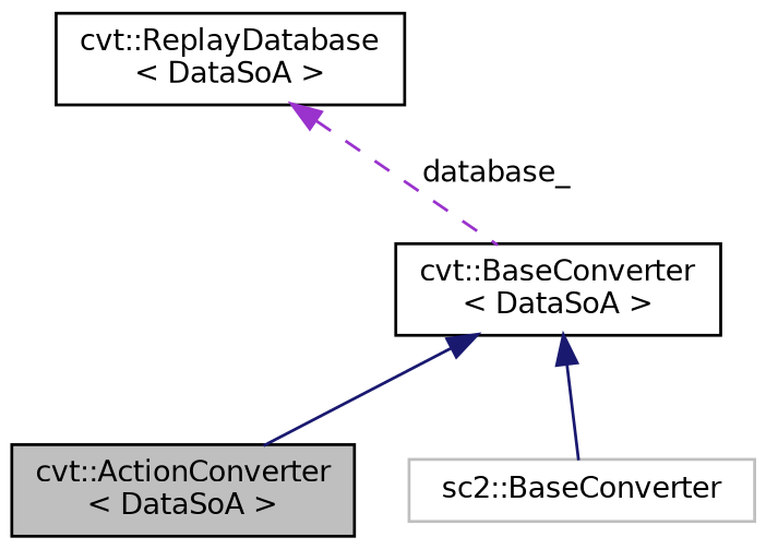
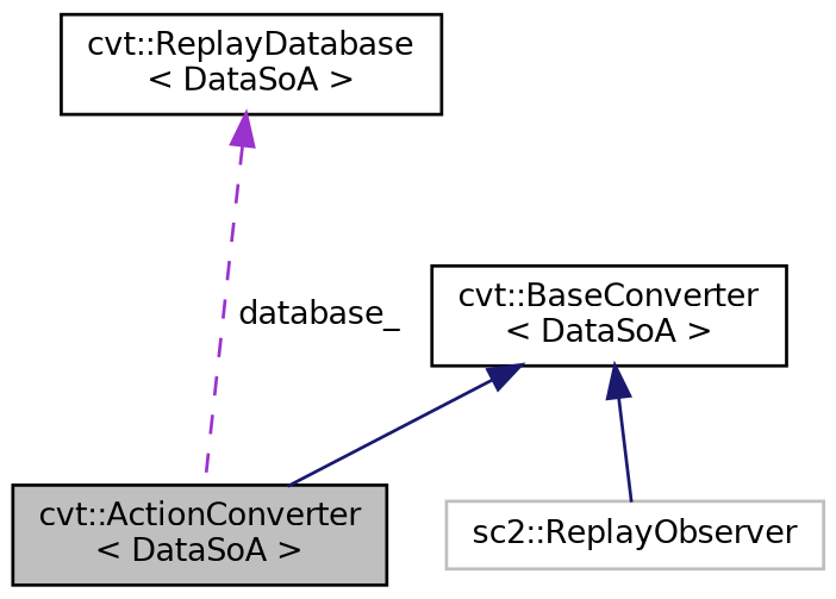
  digraph {
    node [color=black fillcolor=white fontname=Helvetica fontsize=10 shape=record style=filled]
    edge [color=midnightblue dir=back fontname=Helvetica fontsize=10 labelfontname=Helvetica labelfontsize=10 style=solid]
    n1 [fillcolor=grey75 fontcolor=black height=0.2 label="cvt::ActionConverter\l\< DataSoA \>" width=0.4]
    n2 [height=0.2 label="cvt::BaseConverter\l\< DataSoA \>" width=0.4]
-   n3 [color=grey75 height=0.2 label="sc2::BaseConverter" width=0.4]
+   n3 [color=grey75 height=0.2 label="sc2::ReplayObserver" width=0.4]
    n4 [height=0.2 label="cvt::ReplayDatabase\l\< DataSoA \>" width=0.4]
    n2 -> n1
    n2 -> n3
-   n4 -> n2 [color=darkorchid3 label=" database_" style=dashed]
+   n4 -> n1 [color=darkorchid3 label=" database_" style=dashed]
  }
